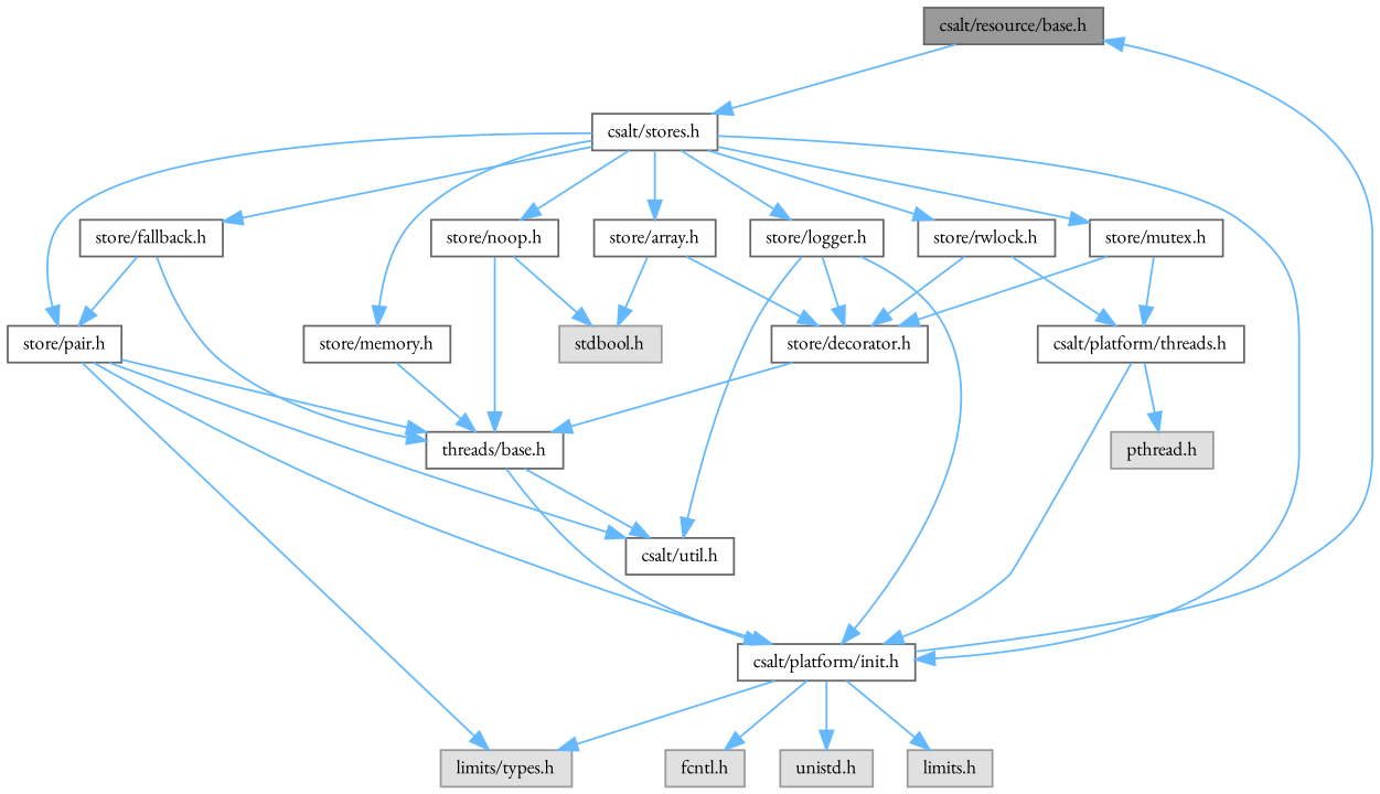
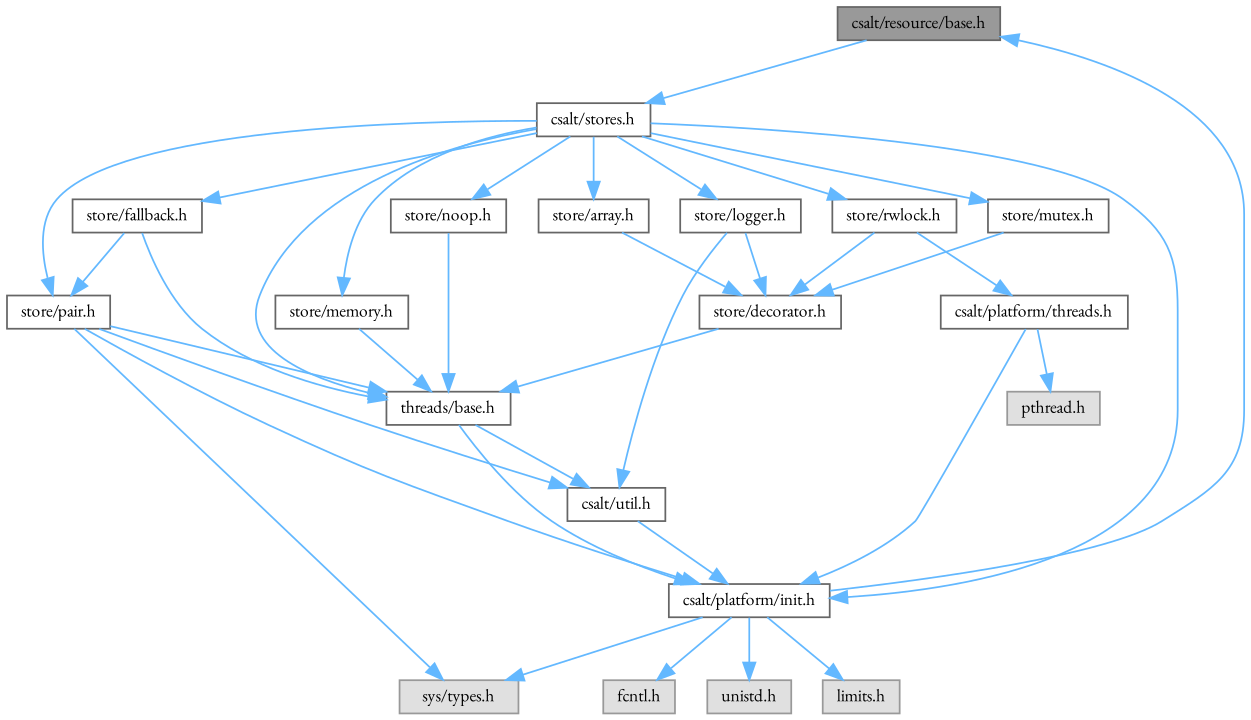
  digraph {
    fontname="EB Garamond"
    node [color=grey40 fillcolor=white fontname="EB Garamond" fontsize=10 shape=box style=filled]
    edge [color=steelblue1 fontname="EB Garamond" fontsize=10 labelfontname=Helvetica labelfontsize=10 style=solid]
    n1 [color=gray40 fillcolor=grey60 fontcolor=black height=0.2 label="csalt/resource/base.h" width=0.4]
    n2 [height=0.2 label="csalt/stores.h" width=0.4]
    n3 [height=0.2 label="csalt/platform/init.h" width=0.4]
-   n4 [color=grey60 fillcolor="#E0E0E0" height=0.2 label="limits/types.h" width=0.4]
+   n4 [color=grey60 fillcolor="#E0E0E0" height=0.2 label="sys/types.h" width=0.4]
    n5 [color=grey60 fillcolor="#E0E0E0" height=0.2 label="limits.h" width=0.4]
    n6 [color=grey60 fillcolor="#E0E0E0" height=0.2 label="fcntl.h" width=0.4]
    n7 [color=grey60 fillcolor="#E0E0E0" height=0.2 label="unistd.h" width=0.4]
    n8 [height=0.2 label="threads/base.h" width=0.4]
    n9 [height=0.2 label="store/memory.h" width=0.4]
    n10 [height=0.2 label="store/pair.h" width=0.4]
    n11 [height=0.2 label="store/noop.h" width=0.4]
    n12 [height=0.2 label="store/fallback.h" width=0.4]
    n13 [height=0.2 label="store/logger.h" width=0.4]
    n14 [height=0.2 label="store/array.h" width=0.4]
    n15 [height=0.2 label="store/mutex.h" width=0.4]
    n16 [height=0.2 label="store/rwlock.h" width=0.4]
    n17 [height=0.2 label="csalt/util.h" width=0.4]
-   n18 [color=grey60 fillcolor="#E0E0E0" height=0.2 label="stdbool.h" width=0.4]
    n19 [height=0.2 label="store/decorator.h" width=0.4]
    n20 [height=0.2 label="csalt/platform/threads.h" width=0.4]
    n21 [color=grey60 fillcolor="#E0E0E0" height=0.2 label="pthread.h" width=0.4]
    n1 -> n2
    n2 -> n3
+   n2 -> n8
    n2 -> n9
    n2 -> n10
    n2 -> n11
    n2 -> n12
    n2 -> n13
    n2 -> n14
    n2 -> n15
    n2 -> n16
    n3 -> n1
    n3 -> n4
    n3 -> n5
    n3 -> n6
    n3 -> n7
    n8 -> n3
    n8 -> n17
    n9 -> n8
    n10 -> n3
    n10 -> n4
    n10 -> n8
    n10 -> n17
    n11 -> n8
-   n11 -> n18
    n12 -> n8
    n12 -> n10
    n13 -> n17
    n13 -> n19
-   n14 -> n18
    n14 -> n19
    n15 -> n19
-   n15 -> n20
    n16 -> n19
    n16 -> n20
-   n13 -> n3
+   n17 -> n3
    n19 -> n8
    n20 -> n3
    n20 -> n21
  }
